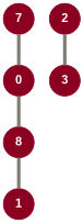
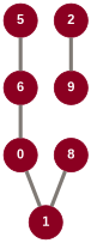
  graph {
    forcelabels=true
    node [color="#8B0021" fontcolor=white fontname="arial bold" labelfontsize=12 margin=0 shape=circle style=filled]
    edge [color="#807A75" penwidth=4]
    n1 [label=1 width=0.5]
    n2 [label=2 width=0.5]
-   n3 [label=3 width=0.5]
-   n5 [label=7 width=0.5]
+   n3 [label=9 width=0.5]
+   n4 [label=5 width=0.5]
+   n5 [label=6 width=0.5]
    n6 [label=0 width=0.5]
    n7 [label=8 width=0.5]
    n2 -- n3
+   n4 -- n5
    n5 -- n6
-   n6 -- n7
+   n6 -- n1
    n7 -- n1
  }
